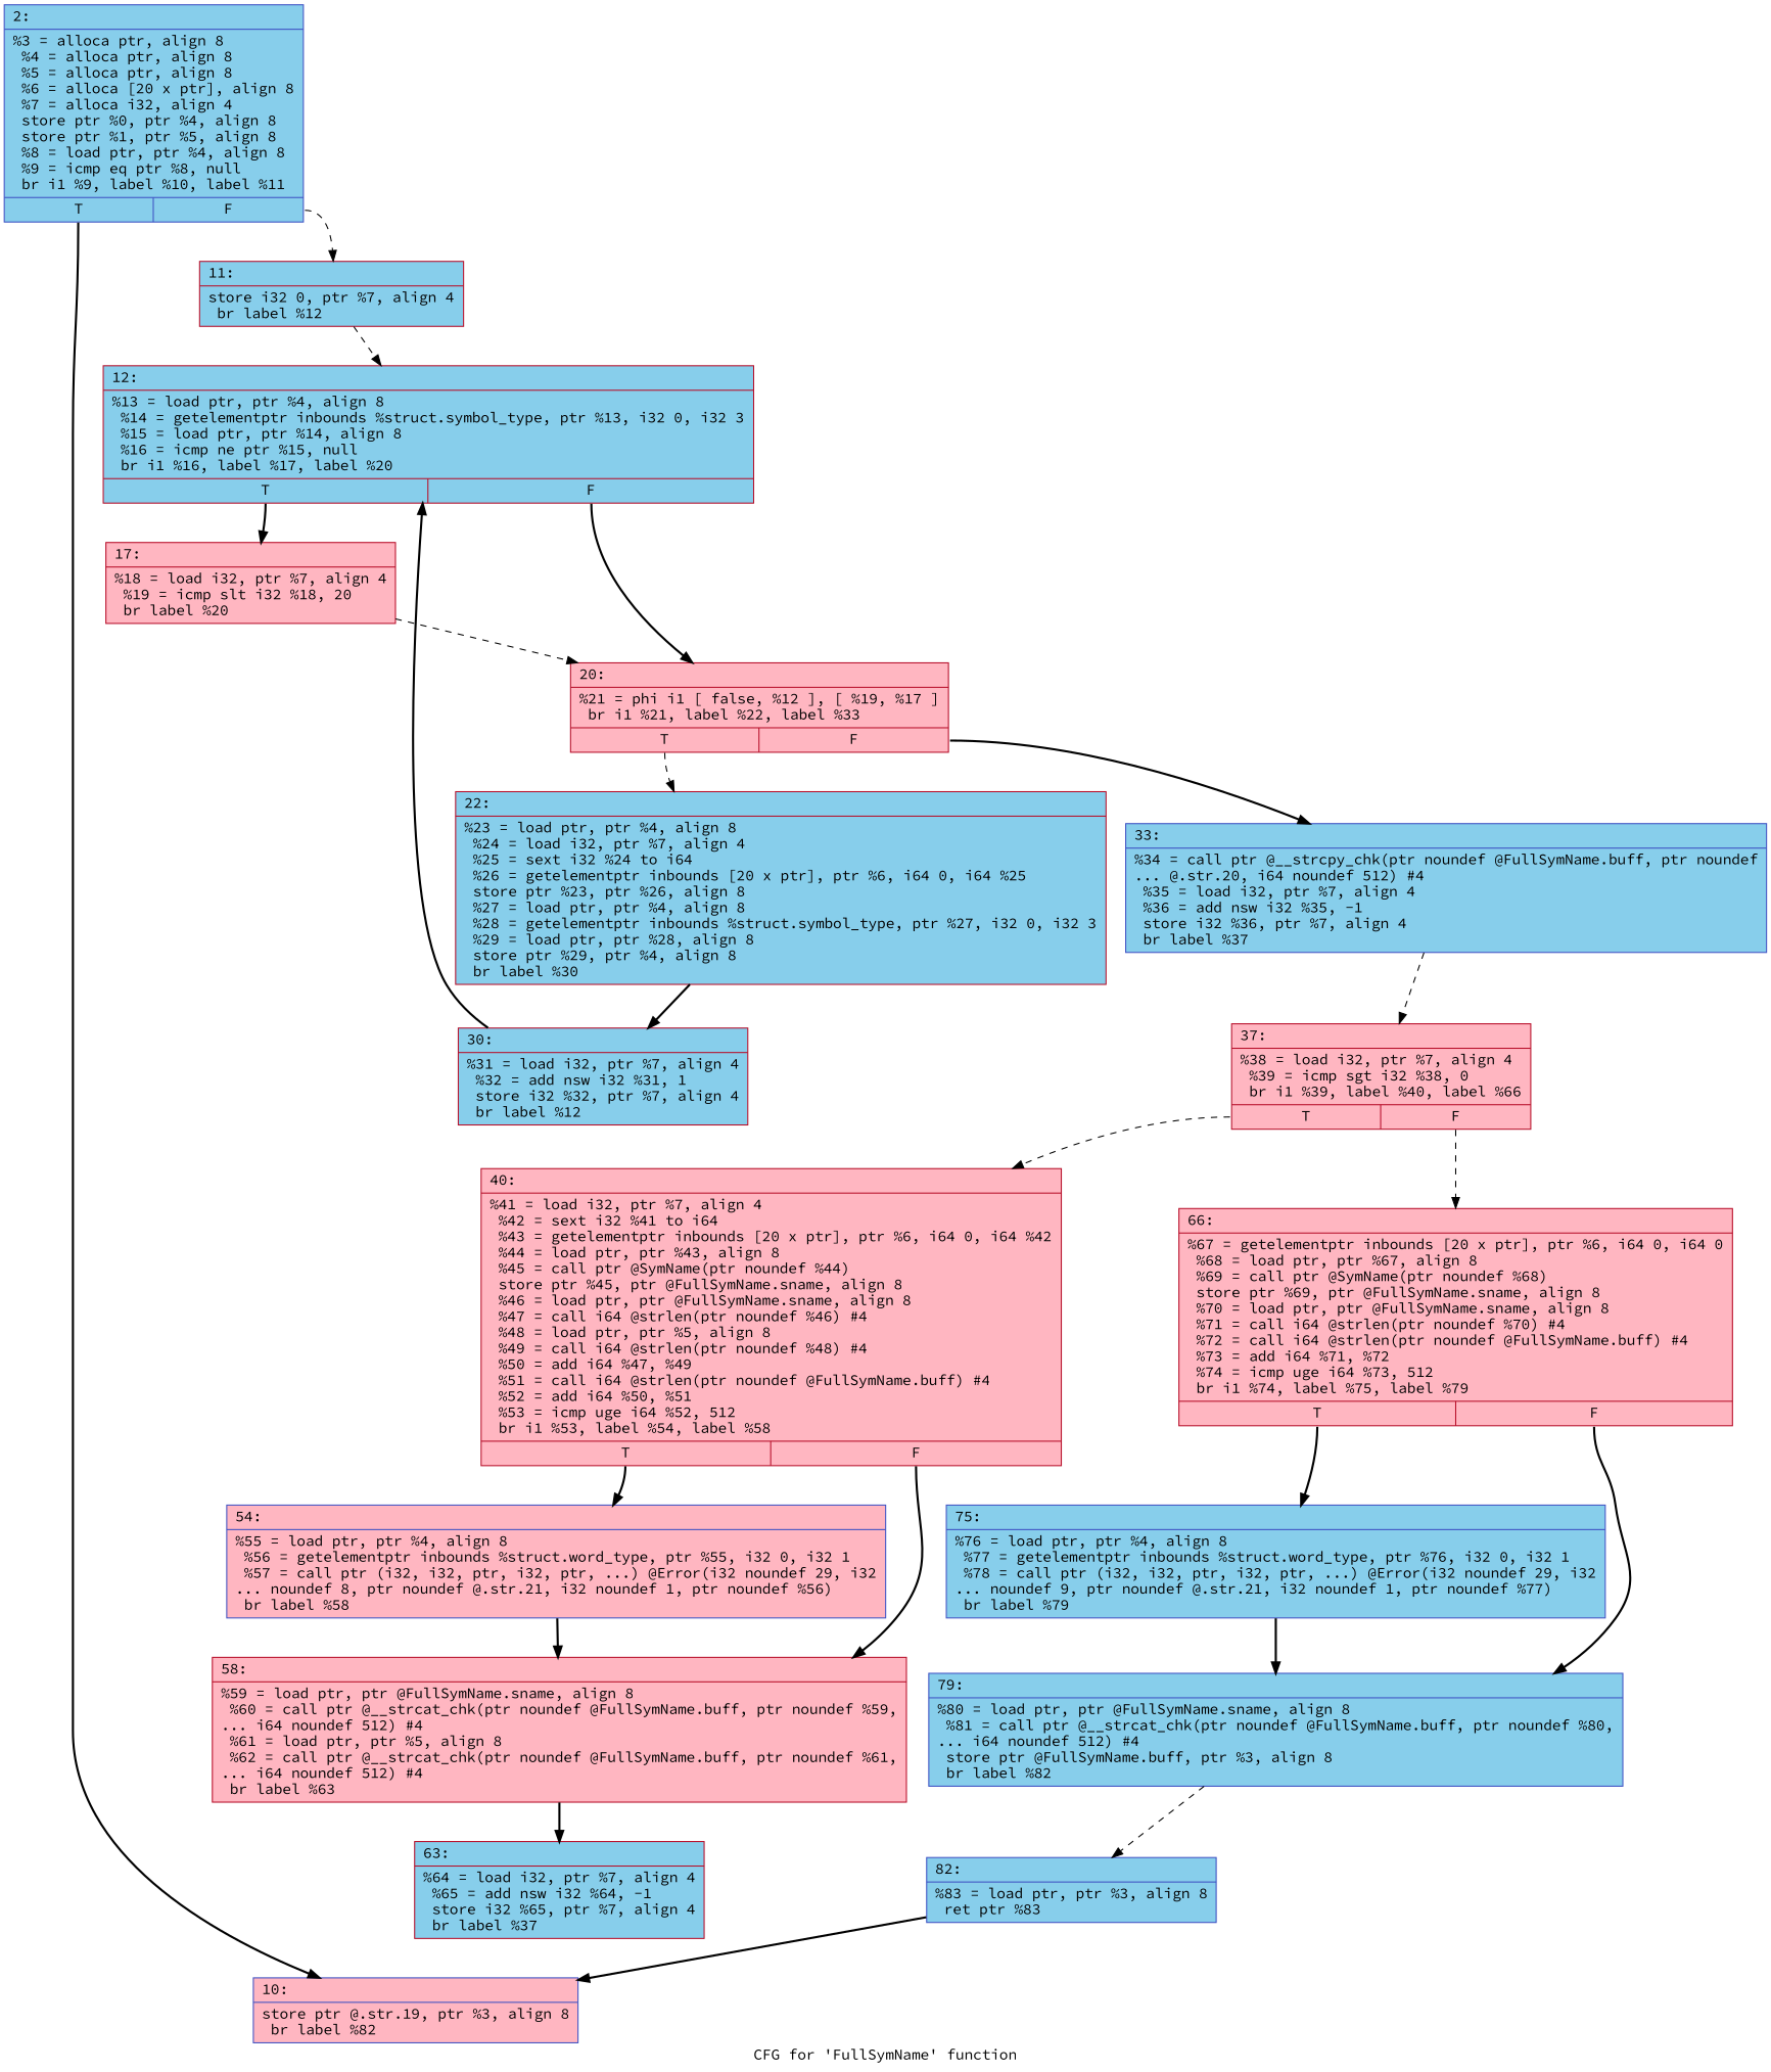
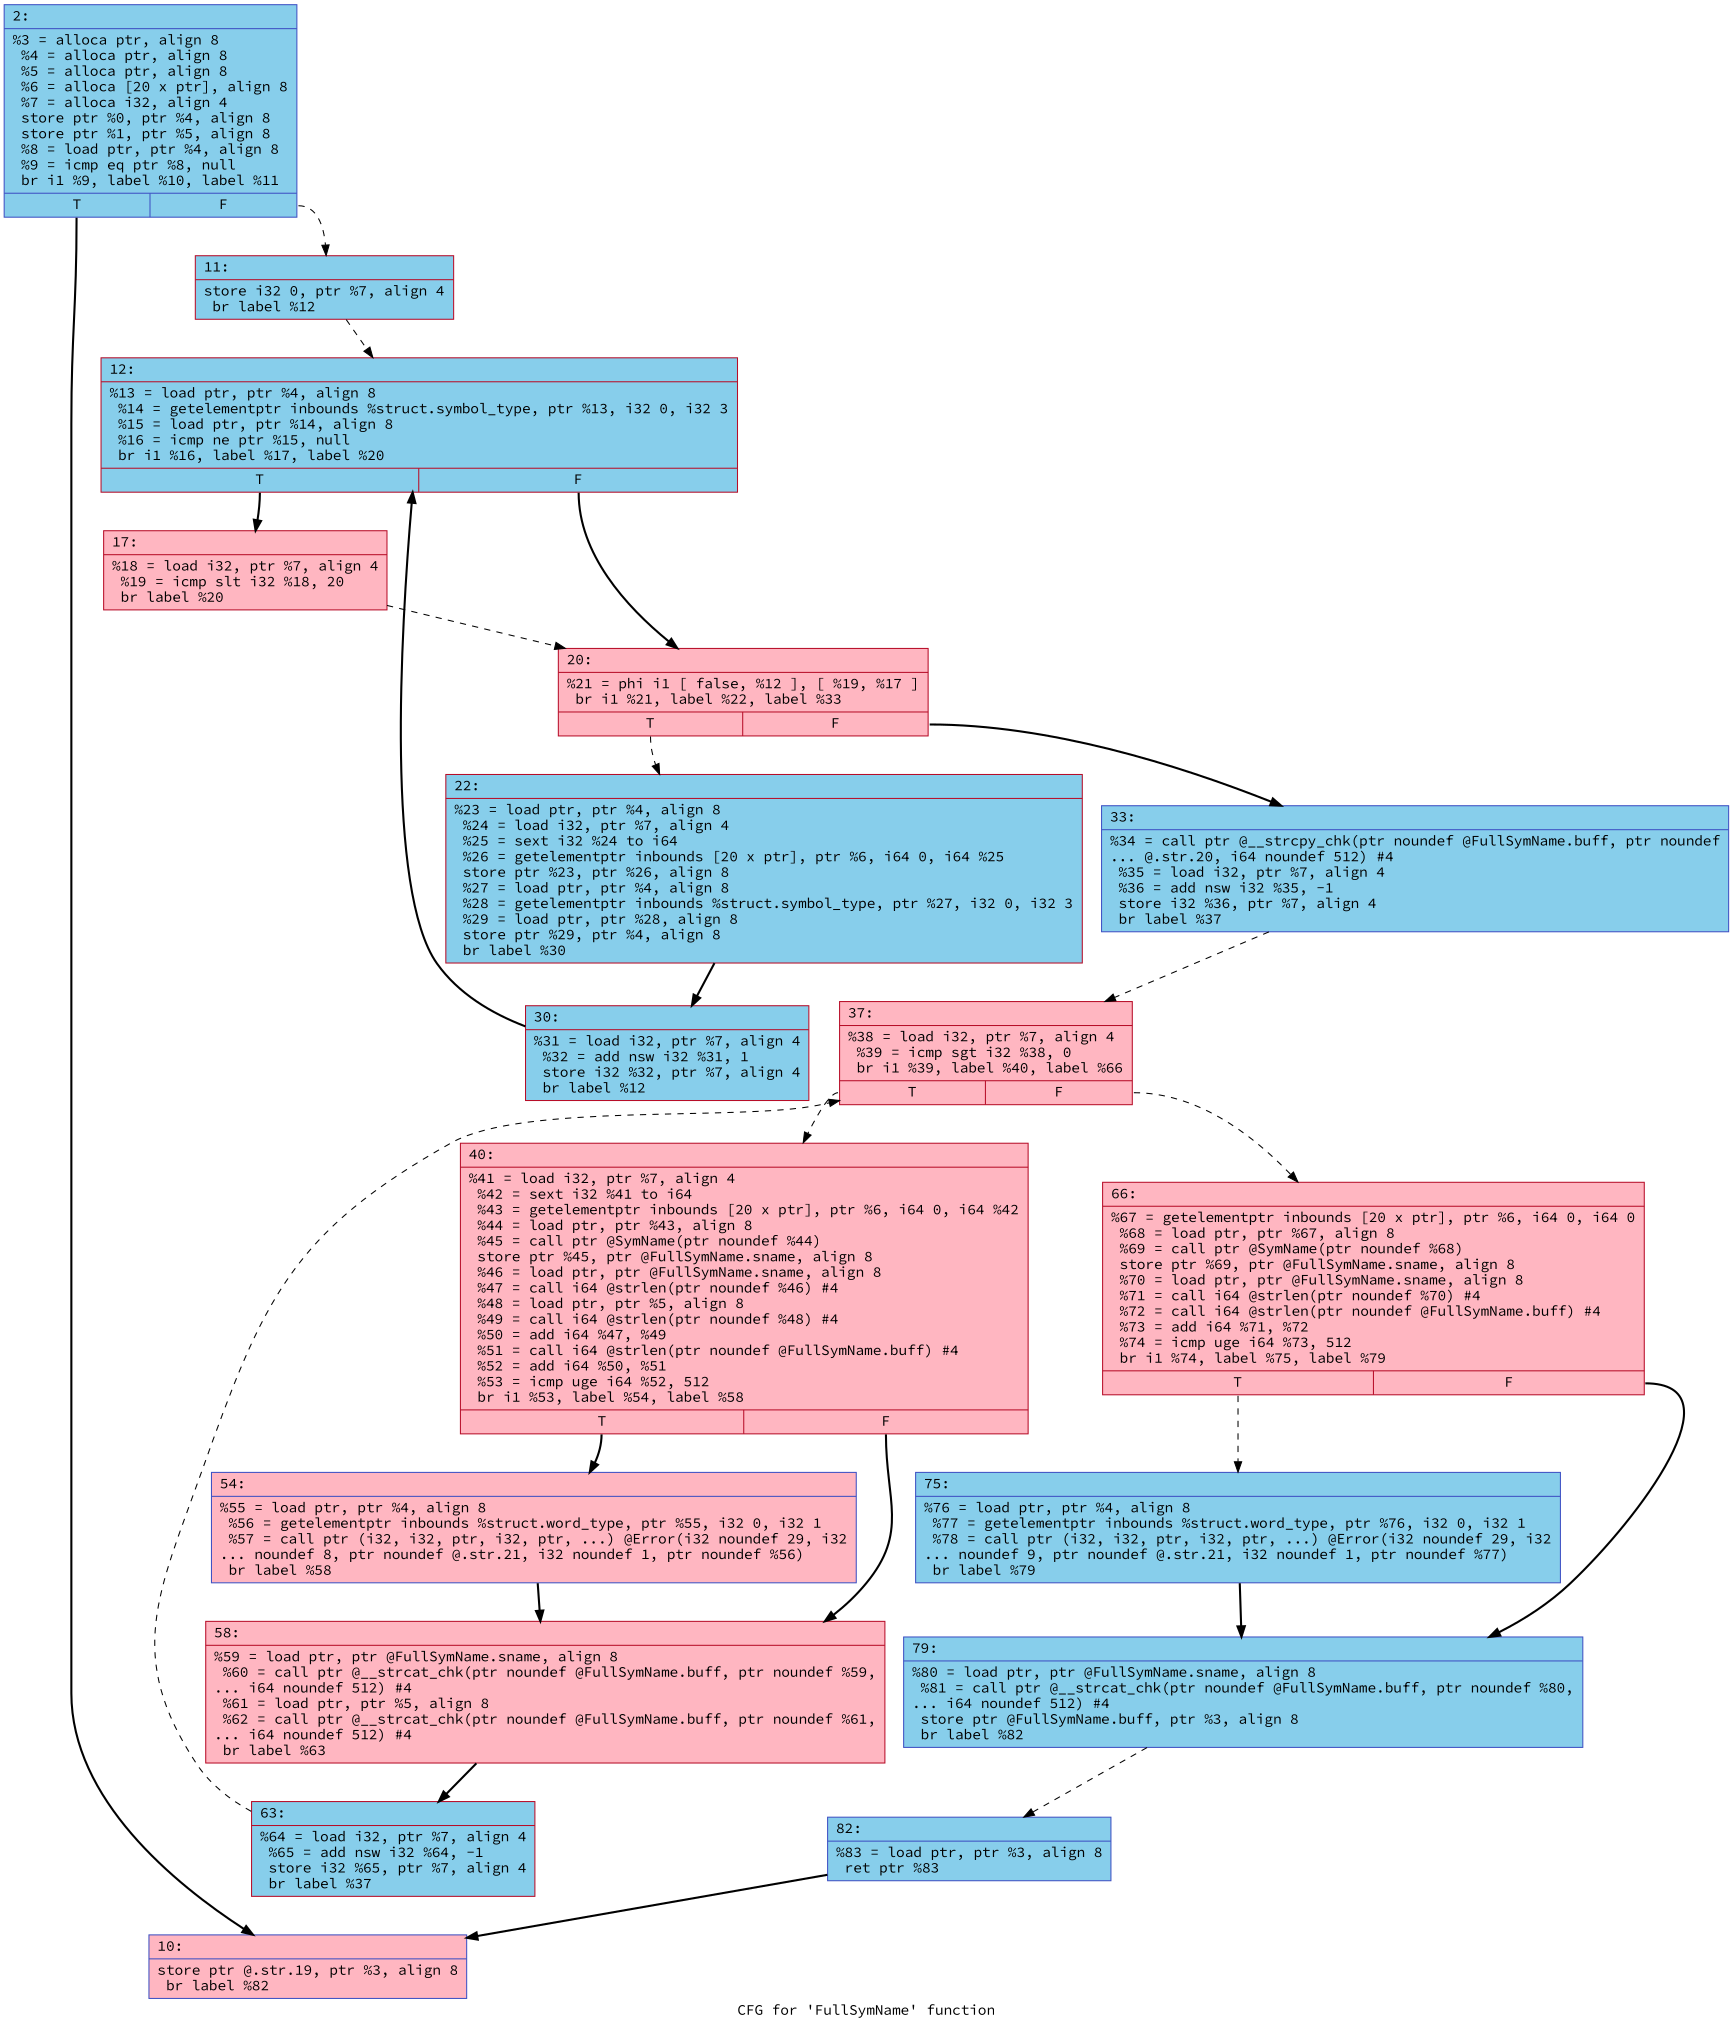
  digraph {
    fontname="Source Code Pro"
    label="CFG for 'FullSymName' function"
    node [color="#b70d28ff" fillcolor=skyblue fontname="Source Code Pro" shape=record style=filled]
    edge [fontname="Source Code Pro" style=bold]
    n1 [color="#3d50c3ff" label="{2:\l|  %3 = alloca ptr, align 8\l  %4 = alloca ptr, align 8\l  %5 = alloca ptr, align 8\l  %6 = alloca [20 x ptr], align 8\l  %7 = alloca i32, align 4\l  store ptr %0, ptr %4, align 8\l  store ptr %1, ptr %5, align 8\l  %8 = load ptr, ptr %4, align 8\l  %9 = icmp eq ptr %8, null\l  br i1 %9, label %10, label %11\l|{<s0>T|<s1>F}}"]
    n2 [color="#3d50c3ff" fillcolor=lightpink label="{10:\l|  store ptr @.str.19, ptr %3, align 8\l  br label %82\l}"]
    n3 [label="{11:\l|  store i32 0, ptr %7, align 4\l  br label %12\l}"]
    n4 [label="{12:\l|  %13 = load ptr, ptr %4, align 8\l  %14 = getelementptr inbounds %struct.symbol_type, ptr %13, i32 0, i32 3\l  %15 = load ptr, ptr %14, align 8\l  %16 = icmp ne ptr %15, null\l  br i1 %16, label %17, label %20\l|{<s0>T|<s1>F}}"]
    n5 [color="#3d50c3ff" label="{82:\l|  %83 = load ptr, ptr %3, align 8\l  ret ptr %83\l}"]
    n6 [fillcolor=lightpink label="{17:\l|  %18 = load i32, ptr %7, align 4\l  %19 = icmp slt i32 %18, 20\l  br label %20\l}"]
    n7 [fillcolor=lightpink label="{20:\l|  %21 = phi i1 [ false, %12 ], [ %19, %17 ]\l  br i1 %21, label %22, label %33\l|{<s0>T|<s1>F}}"]
    n8 [label="{22:\l|  %23 = load ptr, ptr %4, align 8\l  %24 = load i32, ptr %7, align 4\l  %25 = sext i32 %24 to i64\l  %26 = getelementptr inbounds [20 x ptr], ptr %6, i64 0, i64 %25\l  store ptr %23, ptr %26, align 8\l  %27 = load ptr, ptr %4, align 8\l  %28 = getelementptr inbounds %struct.symbol_type, ptr %27, i32 0, i32 3\l  %29 = load ptr, ptr %28, align 8\l  store ptr %29, ptr %4, align 8\l  br label %30\l}"]
    n9 [color="#3d50c3ff" label="{33:\l|  %34 = call ptr @__strcpy_chk(ptr noundef @FullSymName.buff, ptr noundef\l... @.str.20, i64 noundef 512) #4\l  %35 = load i32, ptr %7, align 4\l  %36 = add nsw i32 %35, -1\l  store i32 %36, ptr %7, align 4\l  br label %37\l}"]
    n10 [label="{30:\l|  %31 = load i32, ptr %7, align 4\l  %32 = add nsw i32 %31, 1\l  store i32 %32, ptr %7, align 4\l  br label %12\l}"]
    n11 [fillcolor=lightpink label="{37:\l|  %38 = load i32, ptr %7, align 4\l  %39 = icmp sgt i32 %38, 0\l  br i1 %39, label %40, label %66\l|{<s0>T|<s1>F}}"]
    n12 [fillcolor=lightpink label="{40:\l|  %41 = load i32, ptr %7, align 4\l  %42 = sext i32 %41 to i64\l  %43 = getelementptr inbounds [20 x ptr], ptr %6, i64 0, i64 %42\l  %44 = load ptr, ptr %43, align 8\l  %45 = call ptr @SymName(ptr noundef %44)\l  store ptr %45, ptr @FullSymName.sname, align 8\l  %46 = load ptr, ptr @FullSymName.sname, align 8\l  %47 = call i64 @strlen(ptr noundef %46) #4\l  %48 = load ptr, ptr %5, align 8\l  %49 = call i64 @strlen(ptr noundef %48) #4\l  %50 = add i64 %47, %49\l  %51 = call i64 @strlen(ptr noundef @FullSymName.buff) #4\l  %52 = add i64 %50, %51\l  %53 = icmp uge i64 %52, 512\l  br i1 %53, label %54, label %58\l|{<s0>T|<s1>F}}"]
    n13 [fillcolor=lightpink label="{66:\l|  %67 = getelementptr inbounds [20 x ptr], ptr %6, i64 0, i64 0\l  %68 = load ptr, ptr %67, align 8\l  %69 = call ptr @SymName(ptr noundef %68)\l  store ptr %69, ptr @FullSymName.sname, align 8\l  %70 = load ptr, ptr @FullSymName.sname, align 8\l  %71 = call i64 @strlen(ptr noundef %70) #4\l  %72 = call i64 @strlen(ptr noundef @FullSymName.buff) #4\l  %73 = add i64 %71, %72\l  %74 = icmp uge i64 %73, 512\l  br i1 %74, label %75, label %79\l|{<s0>T|<s1>F}}"]
    n14 [color="#3d50c3ff" fillcolor=lightpink label="{54:\l|  %55 = load ptr, ptr %4, align 8\l  %56 = getelementptr inbounds %struct.word_type, ptr %55, i32 0, i32 1\l  %57 = call ptr (i32, i32, ptr, i32, ptr, ...) @Error(i32 noundef 29, i32\l... noundef 8, ptr noundef @.str.21, i32 noundef 1, ptr noundef %56)\l  br label %58\l}"]
    n15 [fillcolor=lightpink label="{58:\l|  %59 = load ptr, ptr @FullSymName.sname, align 8\l  %60 = call ptr @__strcat_chk(ptr noundef @FullSymName.buff, ptr noundef %59,\l... i64 noundef 512) #4\l  %61 = load ptr, ptr %5, align 8\l  %62 = call ptr @__strcat_chk(ptr noundef @FullSymName.buff, ptr noundef %61,\l... i64 noundef 512) #4\l  br label %63\l}"]
    n16 [color="#3d50c3ff" label="{75:\l|  %76 = load ptr, ptr %4, align 8\l  %77 = getelementptr inbounds %struct.word_type, ptr %76, i32 0, i32 1\l  %78 = call ptr (i32, i32, ptr, i32, ptr, ...) @Error(i32 noundef 29, i32\l... noundef 9, ptr noundef @.str.21, i32 noundef 1, ptr noundef %77)\l  br label %79\l}"]
    n17 [color="#3d50c3ff" label="{79:\l|  %80 = load ptr, ptr @FullSymName.sname, align 8\l  %81 = call ptr @__strcat_chk(ptr noundef @FullSymName.buff, ptr noundef %80,\l... i64 noundef 512) #4\l  store ptr @FullSymName.buff, ptr %3, align 8\l  br label %82\l}"]
    n18 [label="{63:\l|  %64 = load i32, ptr %7, align 4\l  %65 = add nsw i32 %64, -1\l  store i32 %65, ptr %7, align 4\l  br label %37\l}"]
    n1 -> n2 [tailport=s0]
    n1 -> n3 [style=dashed tailport=s1]
    n3 -> n4 [style=dashed]
    n4 -> n6 [tailport=s0]
    n4 -> n7 [tailport=s1]
    n5 -> n2
    n6 -> n7 [style=dashed]
    n7 -> n8 [style=dashed tailport=s0]
    n7 -> n9 [tailport=s1]
    n8 -> n10
    n9 -> n11 [style=dashed]
    n10 -> n4
    n11 -> n12 [style=dashed tailport=s0]
    n11 -> n13 [style=dashed tailport=s1]
    n12 -> n14 [tailport=s0]
    n12 -> n15 [tailport=s1]
-   n13 -> n16 [tailport=s0]
+   n13 -> n16 [style=dashed tailport=s0]
    n13 -> n17 [tailport=s1]
    n14 -> n15
    n15 -> n18
    n16 -> n17
    n17 -> n5 [style=dashed]
+   n18 -> n11 [style=dashed]
  }
